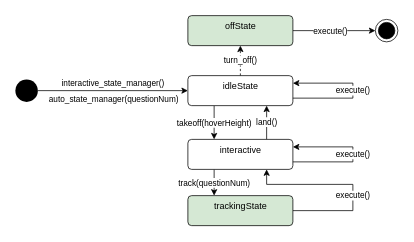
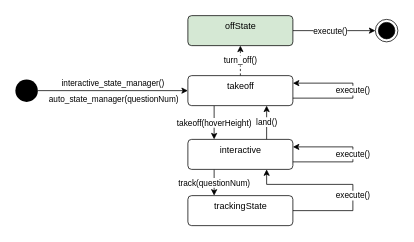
  <mxCell id="0" />
  <mxCell id="1" parent="0" />
  <mxCell id="2" value="&lt;div&gt;interactive_state_manager()&lt;/div&gt;" style="edgeStyle=orthogonalEdgeStyle;rounded=0;orthogonalLoop=1;jettySize=auto;html=1;exitX=1;exitY=0.5;exitDx=0;exitDy=0;entryX=0;entryY=0.5;entryDx=0;entryDy=0;" edge="1" parent="1" source="4" target="11"><mxGeometry y="10" relative="1" as="geometry"><mxPoint as="offset" /></mxGeometry></mxCell>
  <mxCell id="3" value="auto_state_manager(questionNum)" style="edgeLabel;html=1;align=center;verticalAlign=middle;resizable=0;points=[];" vertex="1" connectable="0" parent="2"><mxGeometry x="0.066" relative="1" as="geometry"><mxPoint x="-6.9" y="10" as="offset" /></mxGeometry></mxCell>
  <mxCell id="4" value="" style="ellipse;fillColor=#000000;strokeColor=none;" vertex="1" parent="1"><mxGeometry y="105" width="30" height="30" as="geometry" x="20" /></mxCell>
  <mxCell id="5" value="" style="ellipse;html=1;shape=endState;fillColor=#000000;strokeColor=#000000;" vertex="1" parent="1"><mxGeometry x="500" y="25" width="30" height="30" as="geometry" /></mxCell>
  <mxCell id="6" style="edgeStyle=orthogonalEdgeStyle;rounded=0;orthogonalLoop=1;jettySize=auto;html=1;entryX=0;entryY=0.5;entryDx=0;entryDy=0;" edge="1" parent="1" source="8" target="5"><mxGeometry relative="1" as="geometry" /></mxCell>
  <mxCell id="7" value="execute()" style="edgeLabel;html=1;align=center;verticalAlign=middle;resizable=0;points=[];" vertex="1" connectable="0" parent="6"><mxGeometry x="0.324" y="1" relative="1" as="geometry"><mxPoint x="-23.1" y="1" as="offset" /></mxGeometry></mxCell>
  <mxCell id="8" value="&lt;div&gt;offState&lt;/div&gt;" style="html=1;align=center;verticalAlign=top;rounded=1;absoluteArcSize=1;arcSize=10;dashed=0;fillColor=#d5e8d4;" vertex="1" parent="1"><mxGeometry x="250" width="140" height="40" as="geometry" y="20" /></mxCell>
  <mxCell id="9" value="turn_off()" style="edgeStyle=orthogonalEdgeStyle;rounded=0;orthogonalLoop=1;jettySize=auto;html=1;exitX=0.5;exitY=0;exitDx=0;exitDy=0;entryX=0.5;entryY=1;entryDx=0;entryDy=0;dashed=1;" edge="1" parent="1" source="11" target="8"><mxGeometry relative="1" as="geometry" /></mxCell>
  <mxCell id="10" value="takeoff(hoverHeight)" style="edgeStyle=orthogonalEdgeStyle;rounded=0;orthogonalLoop=1;jettySize=auto;html=1;exitX=0.25;exitY=1;exitDx=0;exitDy=0;entryX=0.25;entryY=0;entryDx=0;entryDy=0;" edge="1" parent="1" source="11" target="15"><mxGeometry relative="1" as="geometry" /></mxCell>
- <mxCell id="11" value="&lt;div&gt;idleState&lt;/div&gt;" style="html=1;align=center;verticalAlign=top;rounded=1;absoluteArcSize=1;arcSize=10;dashed=0;" vertex="1" parent="1"><mxGeometry x="250" y="100" width="140" height="40" as="geometry" /></mxCell>
+ <mxCell id="11" value="&lt;div&gt;takeoff&lt;/div&gt;" style="html=1;align=center;verticalAlign=top;rounded=1;absoluteArcSize=1;arcSize=10;dashed=0;" vertex="1" parent="1"><mxGeometry x="250" y="100" width="140" height="40" as="geometry" /></mxCell>
  <mxCell id="12" value="execute()" style="edgeStyle=orthogonalEdgeStyle;rounded=0;orthogonalLoop=1;jettySize=auto;html=1;exitX=1;exitY=0.75;exitDx=0;exitDy=0;entryX=1;entryY=0.25;entryDx=0;entryDy=0;" edge="1" parent="1" source="11" target="11"><mxGeometry relative="1" as="geometry"><Array as="points"><mxPoint x="470" y="130" /><mxPoint x="470" y="110" /></Array></mxGeometry></mxCell>
  <mxCell id="13" value="land()" style="edgeStyle=orthogonalEdgeStyle;rounded=0;orthogonalLoop=1;jettySize=auto;html=1;exitX=0.75;exitY=0;exitDx=0;exitDy=0;entryX=0.75;entryY=1;entryDx=0;entryDy=0;" edge="1" parent="1" source="15" target="11"><mxGeometry relative="1" as="geometry" /></mxCell>
  <mxCell id="14" value="track(questionNum)" style="edgeStyle=orthogonalEdgeStyle;rounded=0;orthogonalLoop=1;jettySize=auto;html=1;exitX=0.25;exitY=1;exitDx=0;exitDy=0;entryX=0.25;entryY=0;entryDx=0;entryDy=0;" edge="1" parent="1" source="15" target="17"><mxGeometry relative="1" as="geometry" /></mxCell>
  <mxCell id="15" value="&lt;div&gt;interactive&lt;/div&gt;" style="html=1;align=center;verticalAlign=top;rounded=1;absoluteArcSize=1;arcSize=10;dashed=0;" vertex="1" parent="1"><mxGeometry x="250" y="185" width="140" height="40" as="geometry" /></mxCell>
  <mxCell id="16" value="execute()" style="edgeStyle=orthogonalEdgeStyle;rounded=0;orthogonalLoop=1;jettySize=auto;html=1;exitX=1;exitY=0.5;exitDx=0;exitDy=0;entryX=0.75;entryY=1;entryDx=0;entryDy=0;" edge="1" parent="1" source="17" target="15"><mxGeometry x="-0.2" relative="1" as="geometry"><Array as="points"><mxPoint x="470" y="280" /><mxPoint x="470" y="245" /><mxPoint x="355" y="245" /></Array><mxPoint as="offset" /></mxGeometry></mxCell>
- <mxCell id="17" value="trackingState" style="html=1;align=center;verticalAlign=top;rounded=1;absoluteArcSize=1;arcSize=10;dashed=0;fillColor=#d5e8d4;" vertex="1" parent="1"><mxGeometry x="250" y="260" width="140" height="40" as="geometry" /></mxCell>
+ <mxCell id="17" value="trackingState" style="html=1;align=center;verticalAlign=top;rounded=1;absoluteArcSize=1;arcSize=10;dashed=0;" vertex="1" parent="1"><mxGeometry x="250" y="260" width="140" height="40" as="geometry" /></mxCell>
  <mxCell id="18" value="execute()" style="edgeStyle=orthogonalEdgeStyle;rounded=0;orthogonalLoop=1;jettySize=auto;html=1;exitX=1;exitY=0.75;exitDx=0;exitDy=0;entryX=1;entryY=0.25;entryDx=0;entryDy=0;" edge="1" parent="1" source="15" target="15"><mxGeometry relative="1" as="geometry"><Array as="points"><mxPoint x="470" y="215" /><mxPoint x="470" y="195" /></Array></mxGeometry></mxCell>
